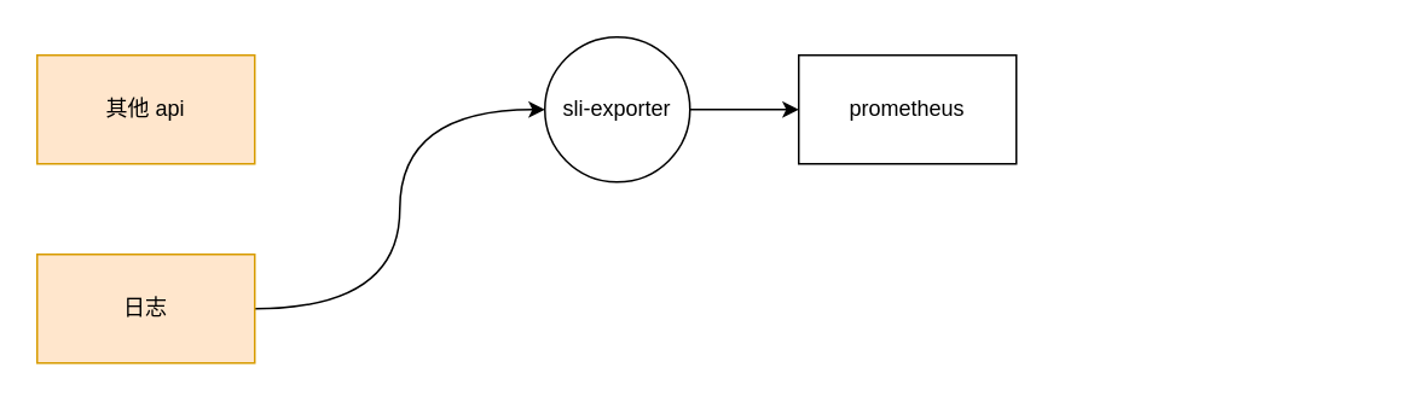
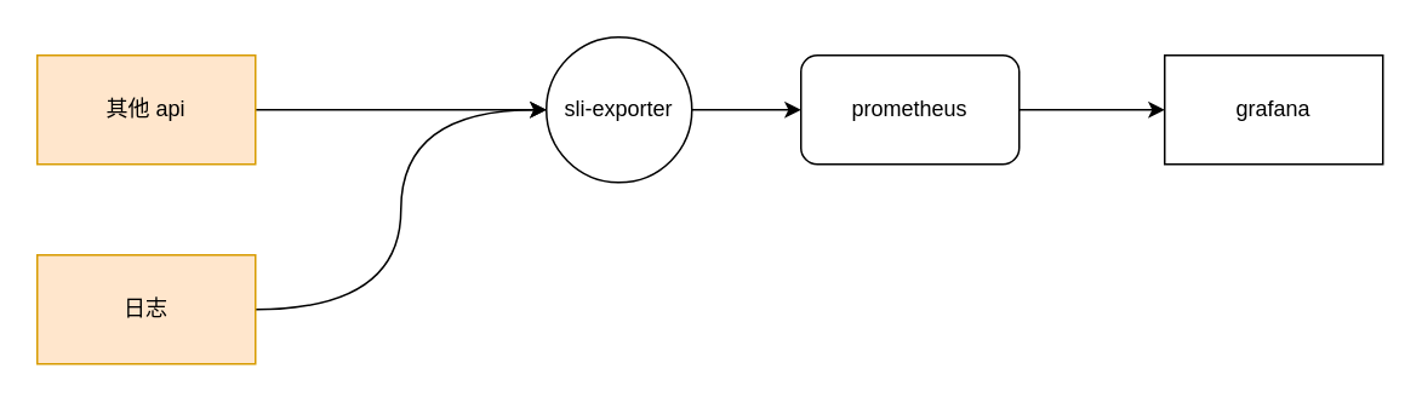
  <mxCell id="0" />
  <mxCell id="1" parent="0" />
+ <mxCell id="2" style="edgeStyle=orthogonalEdgeStyle;rounded=0;orthogonalLoop=1;jettySize=auto;html=1;curved=1;" edge="1" parent="1" source="3" target="7"><mxGeometry relative="1" as="geometry" /></mxCell>
  <mxCell id="3" value="其他 api" style="rounded=0;whiteSpace=wrap;html=1;fillColor=#ffe6cc;strokeColor=#d79b00;" vertex="1" parent="1"><mxGeometry x="20" y="30" width="120" height="60" as="geometry" /></mxCell>
  <mxCell id="4" style="edgeStyle=orthogonalEdgeStyle;rounded=0;orthogonalLoop=1;jettySize=auto;html=1;entryX=0;entryY=0.5;entryDx=0;entryDy=0;curved=1;" edge="1" parent="1" source="5" target="7"><mxGeometry relative="1" as="geometry" /></mxCell>
  <mxCell id="5" value="日志" style="rounded=0;whiteSpace=wrap;html=1;fillColor=#ffe6cc;strokeColor=#d79b00;" vertex="1" parent="1"><mxGeometry x="20" y="140" width="120" height="60" as="geometry" /></mxCell>
  <mxCell id="6" value="" style="edgeStyle=orthogonalEdgeStyle;rounded=0;orthogonalLoop=1;jettySize=auto;html=1;" edge="1" parent="1" source="7" target="9"><mxGeometry relative="1" as="geometry" /></mxCell>
  <mxCell id="7" value="sli-exporter" style="ellipse;whiteSpace=wrap;html=1;aspect=fixed;" vertex="1" parent="1"><mxGeometry x="300" y="20" width="80" height="80" as="geometry" /></mxCell>
- <mxCell id="9" value="prometheus" style="whiteSpace=wrap;html=1;" vertex="1" parent="1"><mxGeometry x="440" y="30" width="120" height="60" as="geometry" /></mxCell>
+ <mxCell id="8" value="" style="edgeStyle=orthogonalEdgeStyle;rounded=0;orthogonalLoop=1;jettySize=auto;html=1;" edge="1" parent="1" source="9" target="10"><mxGeometry relative="1" as="geometry" /></mxCell>
+ <mxCell id="9" value="prometheus" style="whiteSpace=wrap;html=1;rounded=1;" vertex="1" parent="1"><mxGeometry x="440" y="30" width="120" height="60" as="geometry" /></mxCell>
+ <mxCell id="10" value="grafana" style="whiteSpace=wrap;html=1;" vertex="1" parent="1"><mxGeometry x="640" y="30" width="120" height="60" as="geometry" /></mxCell>
